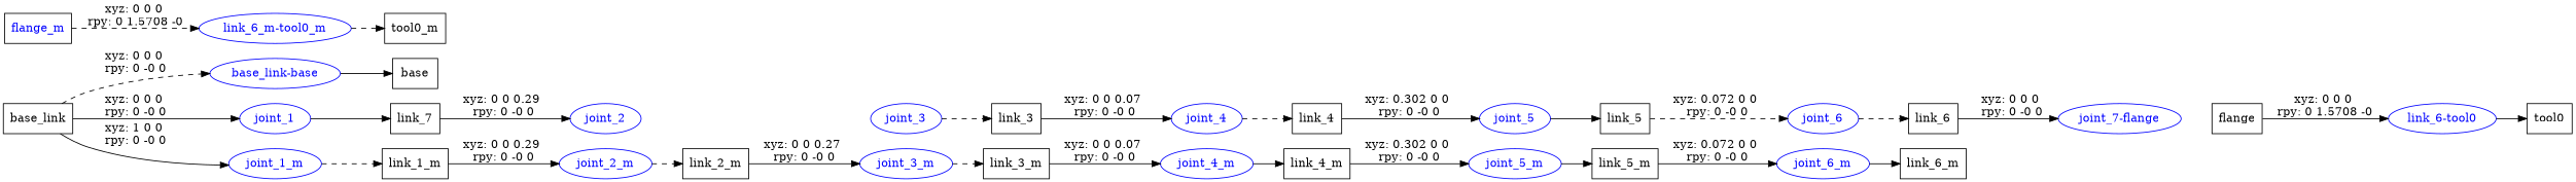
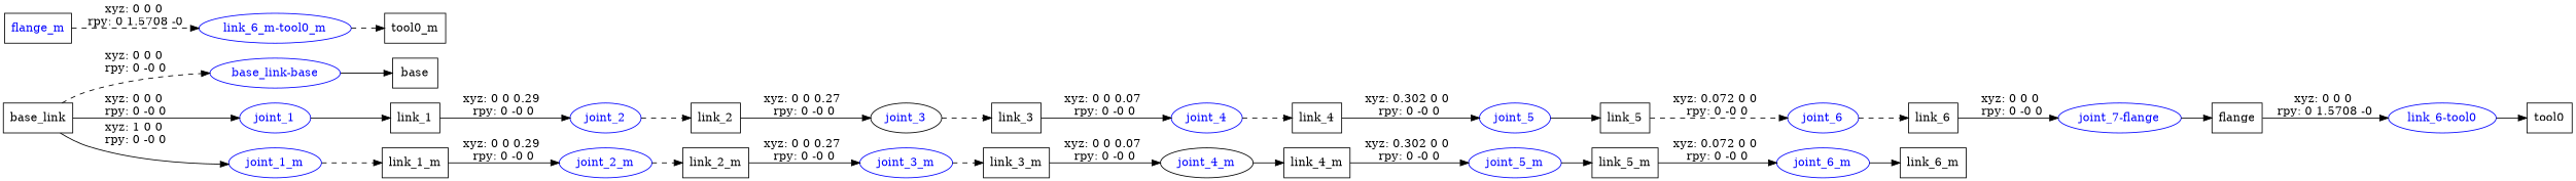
  digraph {
    rankdir=LR
    node [shape=box]
    edge [style=solid]
    n1 [label=base_link]
    "base_link-base" [color=blue fontcolor=blue shape=ellipse]
    joint_1 [color=blue fontcolor=blue shape=ellipse]
    joint_1_m [color=blue fontcolor=blue shape=ellipse]
    n5 [label=base]
-   n6 [label=link_7]
+   n6 [label=link_1]
    n7 [label=link_1_m]
    joint_2 [color=blue fontcolor=blue shape=ellipse]
-   joint_3 [color=blue fontcolor=blue shape=ellipse]
+   n9 [label=link_2]
+   joint_3 [color=black fontcolor=blue shape=ellipse]
    n11 [label=link_3]
    joint_4 [color=blue fontcolor=blue shape=ellipse]
    n13 [label=link_4]
    joint_5 [color=blue fontcolor=blue shape=ellipse]
    n15 [label=link_5]
    joint_6 [color=blue fontcolor=blue shape=ellipse]
    n17 [label=link_6]
    n18 [color=blue fontcolor=blue label="joint_7-flange" shape=ellipse]
    n19 [label=flange]
    "link_6-tool0" [color=blue fontcolor=blue shape=ellipse]
    n21 [label=tool0]
    joint_2_m [color=blue fontcolor=blue shape=ellipse]
    n23 [label=link_2_m]
    joint_3_m [color=blue fontcolor=blue shape=ellipse]
    n25 [label=link_3_m]
-   joint_4_m [color=blue fontcolor=blue shape=ellipse]
+   joint_4_m [color=black fontcolor=blue shape=ellipse]
    n27 [label=link_4_m]
    joint_5_m [color=blue fontcolor=blue shape=ellipse]
    n29 [label=link_5_m]
    joint_6_m [color=blue fontcolor=blue shape=ellipse]
    n31 [label=link_6_m]
    n32 [fontcolor=blue label=flange_m]
    "link_6_m-tool0_m" [color=blue fontcolor=blue shape=ellipse]
    n34 [label=tool0_m]
    n1 -> "base_link-base" [label="xyz: 0 0 0 \nrpy: 0 -0 0" style=dashed]
    n1 -> joint_1 [label="xyz: 0 0 0 \nrpy: 0 -0 0"]
    n1 -> joint_1_m [label="xyz: 1 0 0 \nrpy: 0 -0 0"]
    "base_link-base" -> n5
    joint_1 -> n6
    joint_1_m -> n7 [style=dashed]
    n6 -> joint_2 [label="xyz: 0 0 0.29 \nrpy: 0 -0 0"]
    n7 -> joint_2_m [label="xyz: 0 0 0.29 \nrpy: 0 -0 0"]
+   joint_2 -> n9 [style=dashed]
+   n9 -> joint_3 [label="xyz: 0 0 0.27 \nrpy: 0 -0 0"]
    joint_3 -> n11 [style=dashed]
    n11 -> joint_4 [label="xyz: 0 0 0.07 \nrpy: 0 -0 0"]
    joint_4 -> n13 [style=dashed]
    n13 -> joint_5 [label="xyz: 0.302 0 0 \nrpy: 0 -0 0"]
    joint_5 -> n15
    n15 -> joint_6 [label="xyz: 0.072 0 0 \nrpy: 0 -0 0" style=dashed]
    joint_6 -> n17 [style=dashed]
    n17 -> n18 [label="xyz: 0 0 0 \nrpy: 0 -0 0"]
+   n18 -> n19
    n19 -> "link_6-tool0" [label="xyz: 0 0 0 \nrpy: 0 1.5708 -0"]
    "link_6-tool0" -> n21
    joint_2_m -> n23 [style=dashed]
    n23 -> joint_3_m [label="xyz: 0 0 0.27 \nrpy: 0 -0 0"]
    joint_3_m -> n25 [style=dashed]
    n25 -> joint_4_m [label="xyz: 0 0 0.07 \nrpy: 0 -0 0"]
    joint_4_m -> n27
    n27 -> joint_5_m [label="xyz: 0.302 0 0 \nrpy: 0 -0 0"]
    joint_5_m -> n29
    n29 -> joint_6_m [label="xyz: 0.072 0 0 \nrpy: 0 -0 0"]
    joint_6_m -> n31
    n32 -> "link_6_m-tool0_m" [label="xyz: 0 0 0 \nrpy: 0 1.5708 -0" style=dashed]
    "link_6_m-tool0_m" -> n34 [style=dashed]
  }
